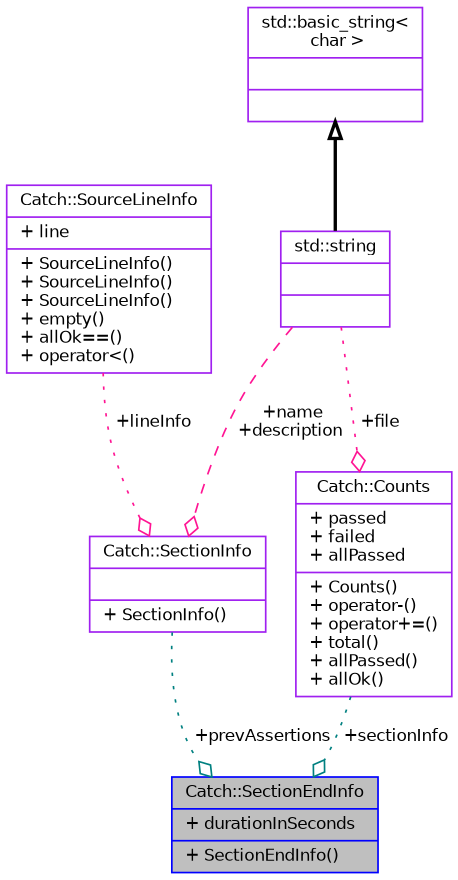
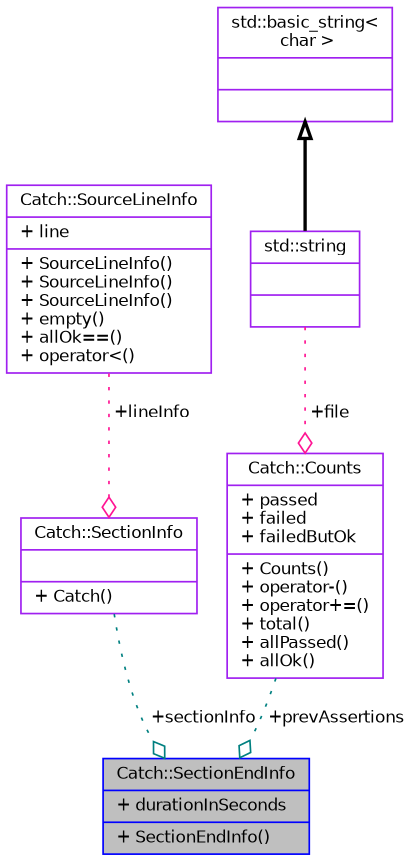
  digraph {
    node [color=purple fillcolor=white fontname=Helvetica fontsize=10 shape=record style=filled]
    edge [arrowhead=odiamond color=deeppink fontname=Helvetica fontsize=10 labelfontname=Helvetica labelfontsize=10 style=dotted]
    n1 [color=blue fillcolor=grey75 fontcolor=black height=0.2 label="{Catch::SectionEndInfo\n|+ durationInSeconds\l|+ SectionEndInfo()\l}" width=0.4]
-   n2 [height=0.2 label="{Catch::SectionInfo\n||+ SectionInfo()\l}" width=0.4]
+   n2 [height=0.2 label="{Catch::SectionInfo\n||+ Catch()\l}" width=0.4]
    n3 [height=0.2 label="{Catch::SourceLineInfo\n|+ line\l|+ SourceLineInfo()\l+ SourceLineInfo()\l+ SourceLineInfo()\l+ empty()\l+ allOk==()\l+ operator\<()\l}" width=0.4]
    n4 [height=0.2 label="{std::string\n||}" width=0.4]
-   n5 [height=0.2 label="{Catch::Counts\n|+ passed\l+ failed\l+ allPassed\l|+ Counts()\l+ operator-()\l+ operator+=()\l+ total()\l+ allPassed()\l+ allOk()\l}" width=0.4]
+   n5 [height=0.2 label="{Catch::Counts\n|+ passed\l+ failed\l+ failedButOk\l|+ Counts()\l+ operator-()\l+ operator+=()\l+ total()\l+ allPassed()\l+ allOk()\l}" width=0.4]
    n6 [height=0.2 label="{std::basic_string\<\l char \>\n||}" width=0.4]
-   n2 -> n1 [color=teal label=" +prevAssertions"]
+   n2 -> n1 [color=teal label=" +sectionInfo"]
    n3 -> n2 [label=" +lineInfo"]
-   n4 -> n2 [label=" +name\n+description" style=dashed]
    n4 -> n5 [label=" +file"]
-   n5 -> n1 [color=teal label=" +sectionInfo"]
+   n5 -> n1 [color=teal label=" +prevAssertions"]
    n6 -> n4 [arrowtail=onormal color=black dir=back style=bold arrowhead=""]
  }
